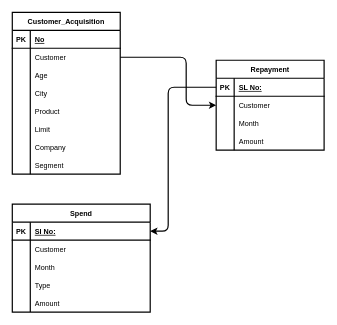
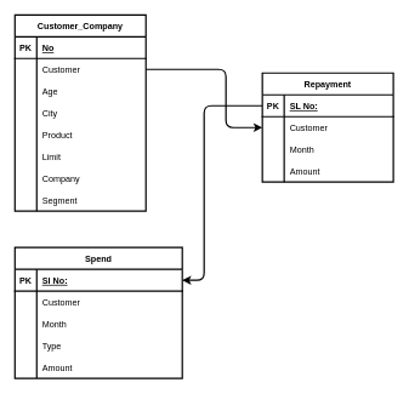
  <mxCell id="0" />
  <mxCell id="1" parent="0" />
  <mxCell id="2" value="" style="endArrow=classic;html=1;rounded=1;exitX=1;exitY=0.5;exitDx=0;exitDy=0;entryX=0;entryY=0.5;entryDx=0;entryDy=0;strokeWidth=2;" edge="1" parent="1" source="8" target="33"><mxGeometry width="50" height="50" relative="1" as="geometry"><mxPoint x="200" y="65" as="sourcePoint" /><mxPoint x="360" y="235" as="targetPoint" /><Array as="points"><mxPoint x="310" y="95" /><mxPoint x="310" y="175" /></Array></mxGeometry></mxCell>
  <mxCell id="3" value="" style="endArrow=classic;html=1;exitX=0;exitY=0.5;exitDx=0;exitDy=0;rounded=1;strokeWidth=2;entryX=1;entryY=0.5;entryDx=0;entryDy=0;" edge="1" parent="1" source="30" target="43"><mxGeometry width="50" height="50" relative="1" as="geometry"><mxPoint x="350" y="180" as="sourcePoint" /><mxPoint x="260" y="450" as="targetPoint" /><Array as="points"><mxPoint x="280" y="145" /><mxPoint x="280" y="385" /></Array></mxGeometry></mxCell>
- <mxCell id="4" value="Customer_Acquisition" style="shape=table;startSize=30;container=1;collapsible=1;childLayout=tableLayout;fixedRows=1;rowLines=0;fontStyle=1;align=center;resizeLast=1;strokeWidth=2;gradientColor=none;" vertex="1" parent="1"><mxGeometry x="20" y="20" width="180" height="270" as="geometry" /></mxCell>
+ <mxCell id="4" value="Customer_Company" style="shape=table;startSize=30;container=1;collapsible=1;childLayout=tableLayout;fixedRows=1;rowLines=0;fontStyle=1;align=center;resizeLast=1;strokeWidth=2;gradientColor=none;" vertex="1" parent="1"><mxGeometry x="20" y="20" width="180" height="270" as="geometry" /></mxCell>
  <mxCell id="5" value="" style="shape=tableRow;horizontal=0;startSize=0;swimlaneHead=0;swimlaneBody=0;fillColor=none;collapsible=0;dropTarget=0;points=[[0,0.5],[1,0.5]];portConstraint=eastwest;top=0;left=0;right=0;bottom=1;strokeWidth=2;" vertex="1" parent="4"><mxGeometry y="30" width="180" height="30" as="geometry" /></mxCell>
  <mxCell id="6" value="PK" style="shape=partialRectangle;connectable=0;fillColor=none;top=0;left=0;bottom=0;right=0;fontStyle=1;overflow=hidden;strokeWidth=2;" vertex="1" parent="5"><mxGeometry width="30" height="30" as="geometry"><mxRectangle width="30" height="30" as="alternateBounds" /></mxGeometry></mxCell>
  <mxCell id="7" value="No" style="shape=partialRectangle;connectable=0;fillColor=none;top=0;left=0;bottom=0;right=0;align=left;spacingLeft=6;fontStyle=5;overflow=hidden;strokeWidth=2;" vertex="1" parent="5"><mxGeometry x="30" width="150" height="30" as="geometry"><mxRectangle width="150" height="30" as="alternateBounds" /></mxGeometry></mxCell>
  <mxCell id="8" value="" style="shape=tableRow;horizontal=0;startSize=0;swimlaneHead=0;swimlaneBody=0;fillColor=none;collapsible=0;dropTarget=0;points=[[0,0.5],[1,0.5]];portConstraint=eastwest;top=0;left=0;right=0;bottom=0;strokeWidth=2;" vertex="1" parent="4"><mxGeometry y="60" width="180" height="30" as="geometry" /></mxCell>
  <mxCell id="9" value="" style="shape=partialRectangle;connectable=0;fillColor=none;top=0;left=0;bottom=0;right=0;editable=1;overflow=hidden;strokeWidth=2;" vertex="1" parent="8"><mxGeometry width="30" height="30" as="geometry"><mxRectangle width="30" height="30" as="alternateBounds" /></mxGeometry></mxCell>
  <mxCell id="10" value="Customer" style="shape=partialRectangle;connectable=0;fillColor=none;top=0;left=0;bottom=0;right=0;align=left;spacingLeft=6;overflow=hidden;strokeWidth=2;" vertex="1" parent="8"><mxGeometry x="30" width="150" height="30" as="geometry"><mxRectangle width="150" height="30" as="alternateBounds" /></mxGeometry></mxCell>
  <mxCell id="11" value="" style="shape=tableRow;horizontal=0;startSize=0;swimlaneHead=0;swimlaneBody=0;fillColor=none;collapsible=0;dropTarget=0;points=[[0,0.5],[1,0.5]];portConstraint=eastwest;top=0;left=0;right=0;bottom=0;strokeWidth=2;" vertex="1" parent="4"><mxGeometry y="90" width="180" height="30" as="geometry" /></mxCell>
  <mxCell id="12" value="" style="shape=partialRectangle;connectable=0;fillColor=none;top=0;left=0;bottom=0;right=0;editable=1;overflow=hidden;strokeWidth=2;" vertex="1" parent="11"><mxGeometry width="30" height="30" as="geometry"><mxRectangle width="30" height="30" as="alternateBounds" /></mxGeometry></mxCell>
  <mxCell id="13" value="Age" style="shape=partialRectangle;connectable=0;fillColor=none;top=0;left=0;bottom=0;right=0;align=left;spacingLeft=6;overflow=hidden;strokeWidth=2;" vertex="1" parent="11"><mxGeometry x="30" width="150" height="30" as="geometry"><mxRectangle width="150" height="30" as="alternateBounds" /></mxGeometry></mxCell>
  <mxCell id="14" value="" style="shape=tableRow;horizontal=0;startSize=0;swimlaneHead=0;swimlaneBody=0;fillColor=none;collapsible=0;dropTarget=0;points=[[0,0.5],[1,0.5]];portConstraint=eastwest;top=0;left=0;right=0;bottom=0;strokeWidth=2;" vertex="1" parent="4"><mxGeometry y="120" width="180" height="30" as="geometry" /></mxCell>
  <mxCell id="15" value="" style="shape=partialRectangle;connectable=0;fillColor=none;top=0;left=0;bottom=0;right=0;editable=1;overflow=hidden;strokeWidth=2;" vertex="1" parent="14"><mxGeometry width="30" height="30" as="geometry"><mxRectangle width="30" height="30" as="alternateBounds" /></mxGeometry></mxCell>
  <mxCell id="16" value="City" style="shape=partialRectangle;connectable=0;fillColor=none;top=0;left=0;bottom=0;right=0;align=left;spacingLeft=6;overflow=hidden;strokeWidth=2;" vertex="1" parent="14"><mxGeometry x="30" width="150" height="30" as="geometry"><mxRectangle width="150" height="30" as="alternateBounds" /></mxGeometry></mxCell>
  <mxCell id="17" value="" style="shape=tableRow;horizontal=0;startSize=0;swimlaneHead=0;swimlaneBody=0;fillColor=none;collapsible=0;dropTarget=0;points=[[0,0.5],[1,0.5]];portConstraint=eastwest;top=0;left=0;right=0;bottom=0;strokeWidth=2;" vertex="1" parent="4"><mxGeometry y="150" width="180" height="30" as="geometry" /></mxCell>
  <mxCell id="18" value="" style="shape=partialRectangle;connectable=0;fillColor=none;top=0;left=0;bottom=0;right=0;editable=1;overflow=hidden;strokeWidth=2;" vertex="1" parent="17"><mxGeometry width="30" height="30" as="geometry"><mxRectangle width="30" height="30" as="alternateBounds" /></mxGeometry></mxCell>
  <mxCell id="19" value="Product" style="shape=partialRectangle;connectable=0;fillColor=none;top=0;left=0;bottom=0;right=0;align=left;spacingLeft=6;overflow=hidden;strokeWidth=2;" vertex="1" parent="17"><mxGeometry x="30" width="150" height="30" as="geometry"><mxRectangle width="150" height="30" as="alternateBounds" /></mxGeometry></mxCell>
  <mxCell id="20" value="" style="shape=tableRow;horizontal=0;startSize=0;swimlaneHead=0;swimlaneBody=0;fillColor=none;collapsible=0;dropTarget=0;points=[[0,0.5],[1,0.5]];portConstraint=eastwest;top=0;left=0;right=0;bottom=0;strokeWidth=2;" vertex="1" parent="4"><mxGeometry y="180" width="180" height="30" as="geometry" /></mxCell>
  <mxCell id="21" value="" style="shape=partialRectangle;connectable=0;fillColor=none;top=0;left=0;bottom=0;right=0;editable=1;overflow=hidden;strokeWidth=2;" vertex="1" parent="20"><mxGeometry width="30" height="30" as="geometry"><mxRectangle width="30" height="30" as="alternateBounds" /></mxGeometry></mxCell>
  <mxCell id="22" value="Limit" style="shape=partialRectangle;connectable=0;fillColor=none;top=0;left=0;bottom=0;right=0;align=left;spacingLeft=6;overflow=hidden;strokeWidth=2;" vertex="1" parent="20"><mxGeometry x="30" width="150" height="30" as="geometry"><mxRectangle width="150" height="30" as="alternateBounds" /></mxGeometry></mxCell>
  <mxCell id="23" value="" style="shape=tableRow;horizontal=0;startSize=0;swimlaneHead=0;swimlaneBody=0;fillColor=none;collapsible=0;dropTarget=0;points=[[0,0.5],[1,0.5]];portConstraint=eastwest;top=0;left=0;right=0;bottom=0;strokeWidth=2;" vertex="1" parent="4"><mxGeometry y="210" width="180" height="30" as="geometry" /></mxCell>
  <mxCell id="24" value="" style="shape=partialRectangle;connectable=0;fillColor=none;top=0;left=0;bottom=0;right=0;editable=1;overflow=hidden;strokeWidth=2;" vertex="1" parent="23"><mxGeometry width="30" height="30" as="geometry"><mxRectangle width="30" height="30" as="alternateBounds" /></mxGeometry></mxCell>
  <mxCell id="25" value="Company" style="shape=partialRectangle;connectable=0;fillColor=none;top=0;left=0;bottom=0;right=0;align=left;spacingLeft=6;overflow=hidden;strokeWidth=2;" vertex="1" parent="23"><mxGeometry x="30" width="150" height="30" as="geometry"><mxRectangle width="150" height="30" as="alternateBounds" /></mxGeometry></mxCell>
  <mxCell id="26" value="" style="shape=tableRow;horizontal=0;startSize=0;swimlaneHead=0;swimlaneBody=0;fillColor=none;collapsible=0;dropTarget=0;points=[[0,0.5],[1,0.5]];portConstraint=eastwest;top=0;left=0;right=0;bottom=0;strokeWidth=2;" vertex="1" parent="4"><mxGeometry y="240" width="180" height="30" as="geometry" /></mxCell>
  <mxCell id="27" value="" style="shape=partialRectangle;connectable=0;fillColor=none;top=0;left=0;bottom=0;right=0;editable=1;overflow=hidden;strokeWidth=2;" vertex="1" parent="26"><mxGeometry width="30" height="30" as="geometry"><mxRectangle width="30" height="30" as="alternateBounds" /></mxGeometry></mxCell>
  <mxCell id="28" value="Segment" style="shape=partialRectangle;connectable=0;fillColor=none;top=0;left=0;bottom=0;right=0;align=left;spacingLeft=6;overflow=hidden;strokeWidth=2;" vertex="1" parent="26"><mxGeometry x="30" width="150" height="30" as="geometry"><mxRectangle width="150" height="30" as="alternateBounds" /></mxGeometry></mxCell>
  <mxCell id="29" value="Repayment" style="shape=table;startSize=30;container=1;collapsible=1;childLayout=tableLayout;fixedRows=1;rowLines=0;fontStyle=1;align=center;resizeLast=1;strokeWidth=2;gradientColor=none;" vertex="1" parent="1"><mxGeometry x="360" y="100" width="180" height="150" as="geometry" /></mxCell>
  <mxCell id="30" value="" style="shape=tableRow;horizontal=0;startSize=0;swimlaneHead=0;swimlaneBody=0;fillColor=none;collapsible=0;dropTarget=0;points=[[0,0.5],[1,0.5]];portConstraint=eastwest;top=0;left=0;right=0;bottom=1;strokeWidth=2;" vertex="1" parent="29"><mxGeometry y="30" width="180" height="30" as="geometry" /></mxCell>
  <mxCell id="31" value="PK" style="shape=partialRectangle;connectable=0;fillColor=none;top=0;left=0;bottom=0;right=0;fontStyle=1;overflow=hidden;strokeWidth=2;" vertex="1" parent="30"><mxGeometry width="30" height="30" as="geometry"><mxRectangle width="30" height="30" as="alternateBounds" /></mxGeometry></mxCell>
  <mxCell id="32" value="SL No:" style="shape=partialRectangle;connectable=0;fillColor=none;top=0;left=0;bottom=0;right=0;align=left;spacingLeft=6;fontStyle=5;overflow=hidden;strokeWidth=2;" vertex="1" parent="30"><mxGeometry x="30" width="150" height="30" as="geometry"><mxRectangle width="150" height="30" as="alternateBounds" /></mxGeometry></mxCell>
  <mxCell id="33" value="" style="shape=tableRow;horizontal=0;startSize=0;swimlaneHead=0;swimlaneBody=0;fillColor=none;collapsible=0;dropTarget=0;points=[[0,0.5],[1,0.5]];portConstraint=eastwest;top=0;left=0;right=0;bottom=0;strokeWidth=2;" vertex="1" parent="29"><mxGeometry y="60" width="180" height="30" as="geometry" /></mxCell>
  <mxCell id="34" value="" style="shape=partialRectangle;connectable=0;fillColor=none;top=0;left=0;bottom=0;right=0;editable=1;overflow=hidden;strokeWidth=2;" vertex="1" parent="33"><mxGeometry width="30" height="30" as="geometry"><mxRectangle width="30" height="30" as="alternateBounds" /></mxGeometry></mxCell>
  <mxCell id="35" value="Customer" style="shape=partialRectangle;connectable=0;fillColor=none;top=0;left=0;bottom=0;right=0;align=left;spacingLeft=6;overflow=hidden;strokeWidth=2;" vertex="1" parent="33"><mxGeometry x="30" width="150" height="30" as="geometry"><mxRectangle width="150" height="30" as="alternateBounds" /></mxGeometry></mxCell>
  <mxCell id="36" value="" style="shape=tableRow;horizontal=0;startSize=0;swimlaneHead=0;swimlaneBody=0;fillColor=none;collapsible=0;dropTarget=0;points=[[0,0.5],[1,0.5]];portConstraint=eastwest;top=0;left=0;right=0;bottom=0;strokeWidth=2;" vertex="1" parent="29"><mxGeometry y="90" width="180" height="30" as="geometry" /></mxCell>
  <mxCell id="37" value="" style="shape=partialRectangle;connectable=0;fillColor=none;top=0;left=0;bottom=0;right=0;editable=1;overflow=hidden;strokeWidth=2;" vertex="1" parent="36"><mxGeometry width="30" height="30" as="geometry"><mxRectangle width="30" height="30" as="alternateBounds" /></mxGeometry></mxCell>
  <mxCell id="38" value="Month" style="shape=partialRectangle;connectable=0;fillColor=none;top=0;left=0;bottom=0;right=0;align=left;spacingLeft=6;overflow=hidden;strokeWidth=2;" vertex="1" parent="36"><mxGeometry x="30" width="150" height="30" as="geometry"><mxRectangle width="150" height="30" as="alternateBounds" /></mxGeometry></mxCell>
  <mxCell id="39" value="" style="shape=tableRow;horizontal=0;startSize=0;swimlaneHead=0;swimlaneBody=0;fillColor=none;collapsible=0;dropTarget=0;points=[[0,0.5],[1,0.5]];portConstraint=eastwest;top=0;left=0;right=0;bottom=0;strokeWidth=2;" vertex="1" parent="29"><mxGeometry y="120" width="180" height="30" as="geometry" /></mxCell>
  <mxCell id="40" value="" style="shape=partialRectangle;connectable=0;fillColor=none;top=0;left=0;bottom=0;right=0;editable=1;overflow=hidden;strokeWidth=2;" vertex="1" parent="39"><mxGeometry width="30" height="30" as="geometry"><mxRectangle width="30" height="30" as="alternateBounds" /></mxGeometry></mxCell>
  <mxCell id="41" value="Amount" style="shape=partialRectangle;connectable=0;fillColor=none;top=0;left=0;bottom=0;right=0;align=left;spacingLeft=6;overflow=hidden;strokeWidth=2;" vertex="1" parent="39"><mxGeometry x="30" width="150" height="30" as="geometry"><mxRectangle width="150" height="30" as="alternateBounds" /></mxGeometry></mxCell>
  <mxCell id="42" value="Spend" style="shape=table;startSize=30;container=1;collapsible=1;childLayout=tableLayout;fixedRows=1;rowLines=0;fontStyle=1;align=center;resizeLast=1;strokeWidth=2;gradientColor=none;" vertex="1" parent="1"><mxGeometry x="20" y="340" width="230" height="180" as="geometry" /></mxCell>
  <mxCell id="43" value="" style="shape=tableRow;horizontal=0;startSize=0;swimlaneHead=0;swimlaneBody=0;fillColor=none;collapsible=0;dropTarget=0;points=[[0,0.5],[1,0.5]];portConstraint=eastwest;top=0;left=0;right=0;bottom=1;strokeWidth=2;" vertex="1" parent="42"><mxGeometry y="30" width="230" height="30" as="geometry" /></mxCell>
  <mxCell id="44" value="PK" style="shape=partialRectangle;connectable=0;fillColor=none;top=0;left=0;bottom=0;right=0;fontStyle=1;overflow=hidden;strokeWidth=2;" vertex="1" parent="43"><mxGeometry width="30" height="30" as="geometry"><mxRectangle width="30" height="30" as="alternateBounds" /></mxGeometry></mxCell>
  <mxCell id="45" value="Sl No:" style="shape=partialRectangle;connectable=0;fillColor=none;top=0;left=0;bottom=0;right=0;align=left;spacingLeft=6;fontStyle=5;overflow=hidden;strokeWidth=2;" vertex="1" parent="43"><mxGeometry x="30" width="200" height="30" as="geometry"><mxRectangle width="200" height="30" as="alternateBounds" /></mxGeometry></mxCell>
  <mxCell id="46" value="" style="shape=tableRow;horizontal=0;startSize=0;swimlaneHead=0;swimlaneBody=0;fillColor=none;collapsible=0;dropTarget=0;points=[[0,0.5],[1,0.5]];portConstraint=eastwest;top=0;left=0;right=0;bottom=0;strokeWidth=2;" vertex="1" parent="42"><mxGeometry y="60" width="230" height="30" as="geometry" /></mxCell>
  <mxCell id="47" value="" style="shape=partialRectangle;connectable=0;fillColor=none;top=0;left=0;bottom=0;right=0;editable=1;overflow=hidden;strokeWidth=2;" vertex="1" parent="46"><mxGeometry width="30" height="30" as="geometry"><mxRectangle width="30" height="30" as="alternateBounds" /></mxGeometry></mxCell>
  <mxCell id="48" value="Customer" style="shape=partialRectangle;connectable=0;fillColor=none;top=0;left=0;bottom=0;right=0;align=left;spacingLeft=6;overflow=hidden;strokeWidth=2;" vertex="1" parent="46"><mxGeometry x="30" width="200" height="30" as="geometry"><mxRectangle width="200" height="30" as="alternateBounds" /></mxGeometry></mxCell>
  <mxCell id="49" value="" style="shape=tableRow;horizontal=0;startSize=0;swimlaneHead=0;swimlaneBody=0;fillColor=none;collapsible=0;dropTarget=0;points=[[0,0.5],[1,0.5]];portConstraint=eastwest;top=0;left=0;right=0;bottom=0;strokeWidth=2;" vertex="1" parent="42"><mxGeometry y="90" width="230" height="30" as="geometry" /></mxCell>
  <mxCell id="50" value="" style="shape=partialRectangle;connectable=0;fillColor=none;top=0;left=0;bottom=0;right=0;editable=1;overflow=hidden;strokeWidth=2;" vertex="1" parent="49"><mxGeometry width="30" height="30" as="geometry"><mxRectangle width="30" height="30" as="alternateBounds" /></mxGeometry></mxCell>
  <mxCell id="51" value="Month" style="shape=partialRectangle;connectable=0;fillColor=none;top=0;left=0;bottom=0;right=0;align=left;spacingLeft=6;overflow=hidden;strokeWidth=2;" vertex="1" parent="49"><mxGeometry x="30" width="200" height="30" as="geometry"><mxRectangle width="200" height="30" as="alternateBounds" /></mxGeometry></mxCell>
  <mxCell id="52" value="" style="shape=tableRow;horizontal=0;startSize=0;swimlaneHead=0;swimlaneBody=0;fillColor=none;collapsible=0;dropTarget=0;points=[[0,0.5],[1,0.5]];portConstraint=eastwest;top=0;left=0;right=0;bottom=0;strokeWidth=2;" vertex="1" parent="42"><mxGeometry y="120" width="230" height="30" as="geometry" /></mxCell>
  <mxCell id="53" value="" style="shape=partialRectangle;connectable=0;fillColor=none;top=0;left=0;bottom=0;right=0;editable=1;overflow=hidden;strokeWidth=2;" vertex="1" parent="52"><mxGeometry width="30" height="30" as="geometry"><mxRectangle width="30" height="30" as="alternateBounds" /></mxGeometry></mxCell>
  <mxCell id="54" value="Type" style="shape=partialRectangle;connectable=0;fillColor=none;top=0;left=0;bottom=0;right=0;align=left;spacingLeft=6;overflow=hidden;strokeWidth=2;" vertex="1" parent="52"><mxGeometry x="30" width="200" height="30" as="geometry"><mxRectangle width="200" height="30" as="alternateBounds" /></mxGeometry></mxCell>
  <mxCell id="55" value="" style="shape=tableRow;horizontal=0;startSize=0;swimlaneHead=0;swimlaneBody=0;fillColor=none;collapsible=0;dropTarget=0;points=[[0,0.5],[1,0.5]];portConstraint=eastwest;top=0;left=0;right=0;bottom=0;strokeWidth=2;" vertex="1" parent="42"><mxGeometry y="150" width="230" height="30" as="geometry" /></mxCell>
  <mxCell id="56" value="" style="shape=partialRectangle;connectable=0;fillColor=none;top=0;left=0;bottom=0;right=0;editable=1;overflow=hidden;strokeWidth=2;" vertex="1" parent="55"><mxGeometry width="30" height="30" as="geometry"><mxRectangle width="30" height="30" as="alternateBounds" /></mxGeometry></mxCell>
  <mxCell id="57" value="Amount" style="shape=partialRectangle;connectable=0;fillColor=none;top=0;left=0;bottom=0;right=0;align=left;spacingLeft=6;overflow=hidden;strokeWidth=2;" vertex="1" parent="55"><mxGeometry x="30" width="200" height="30" as="geometry"><mxRectangle width="200" height="30" as="alternateBounds" /></mxGeometry></mxCell>
